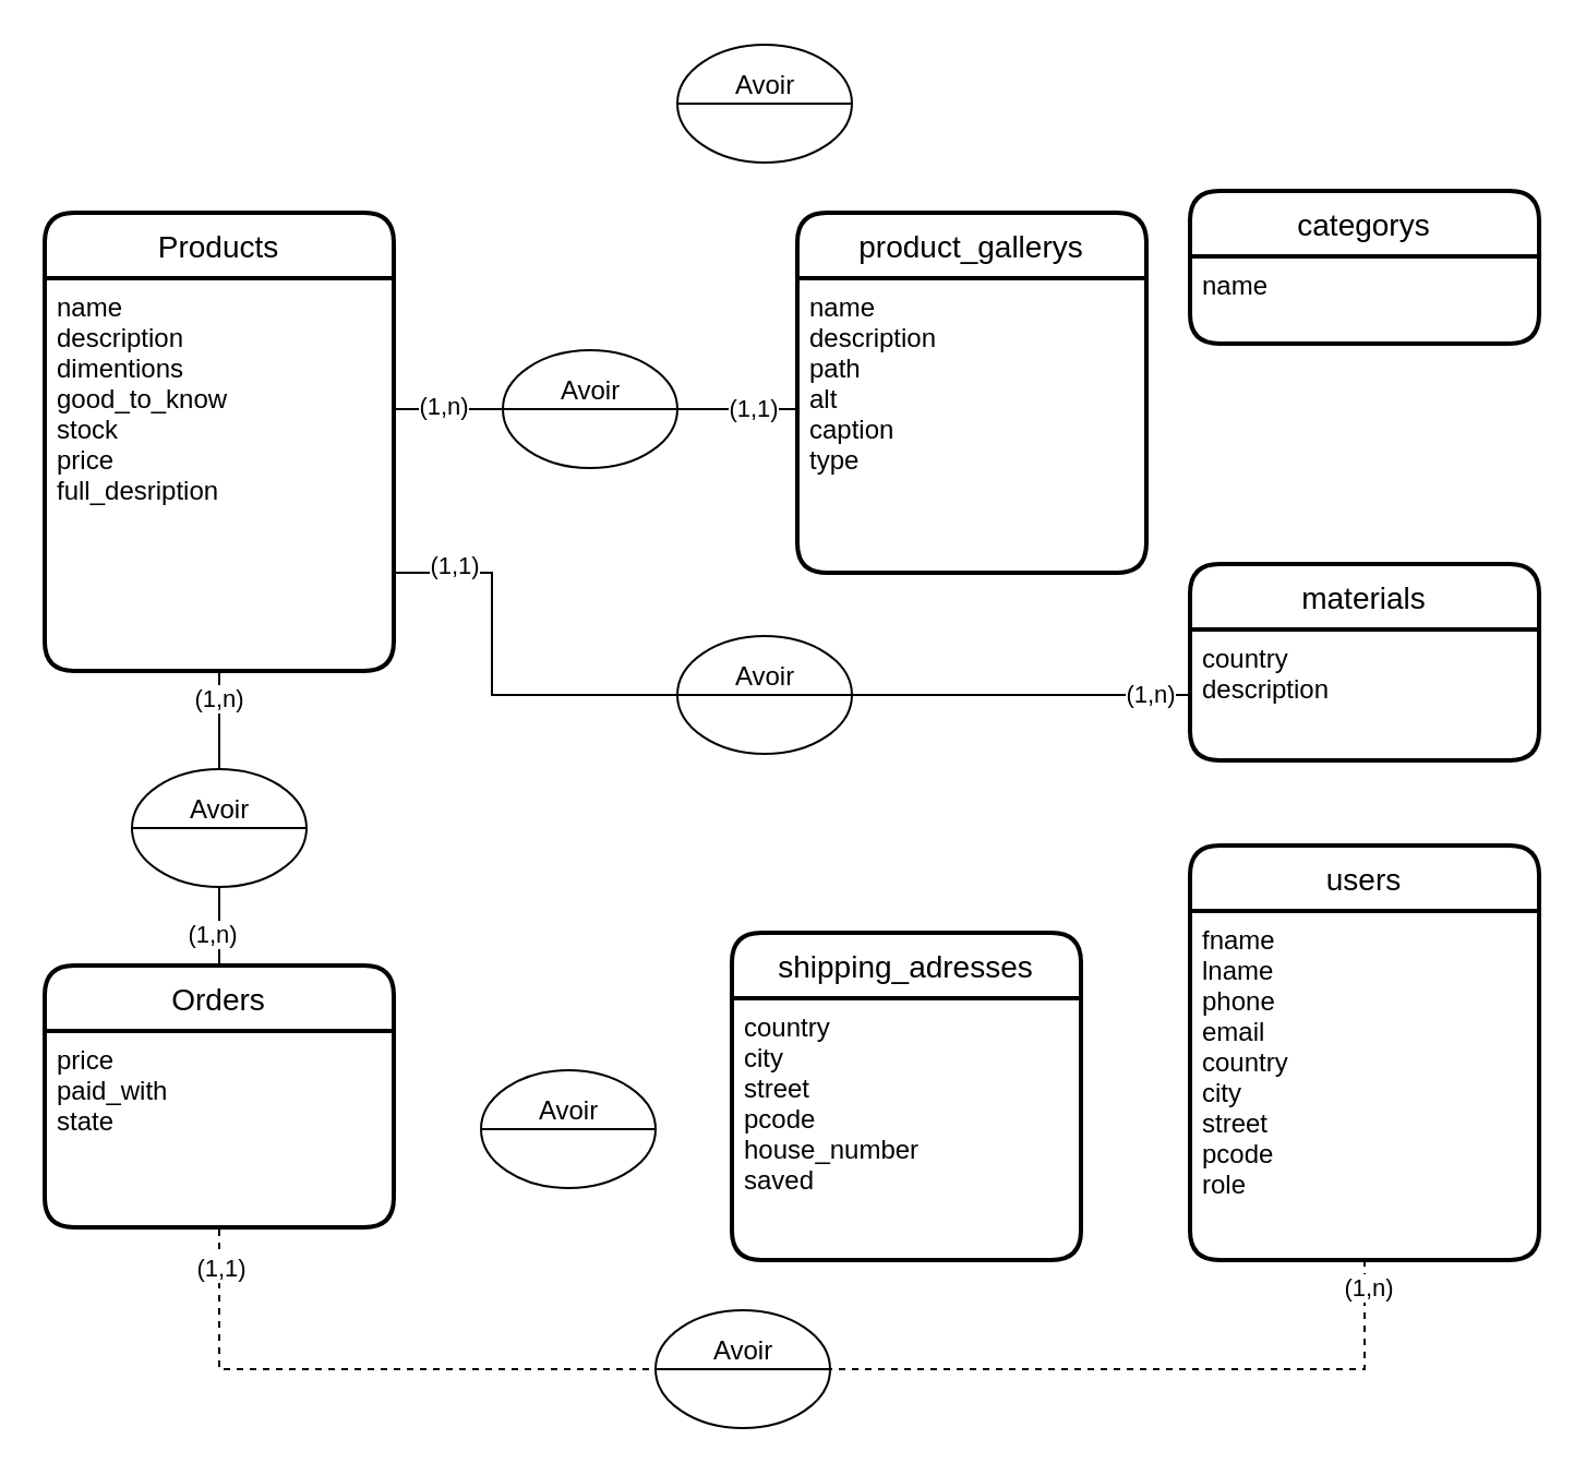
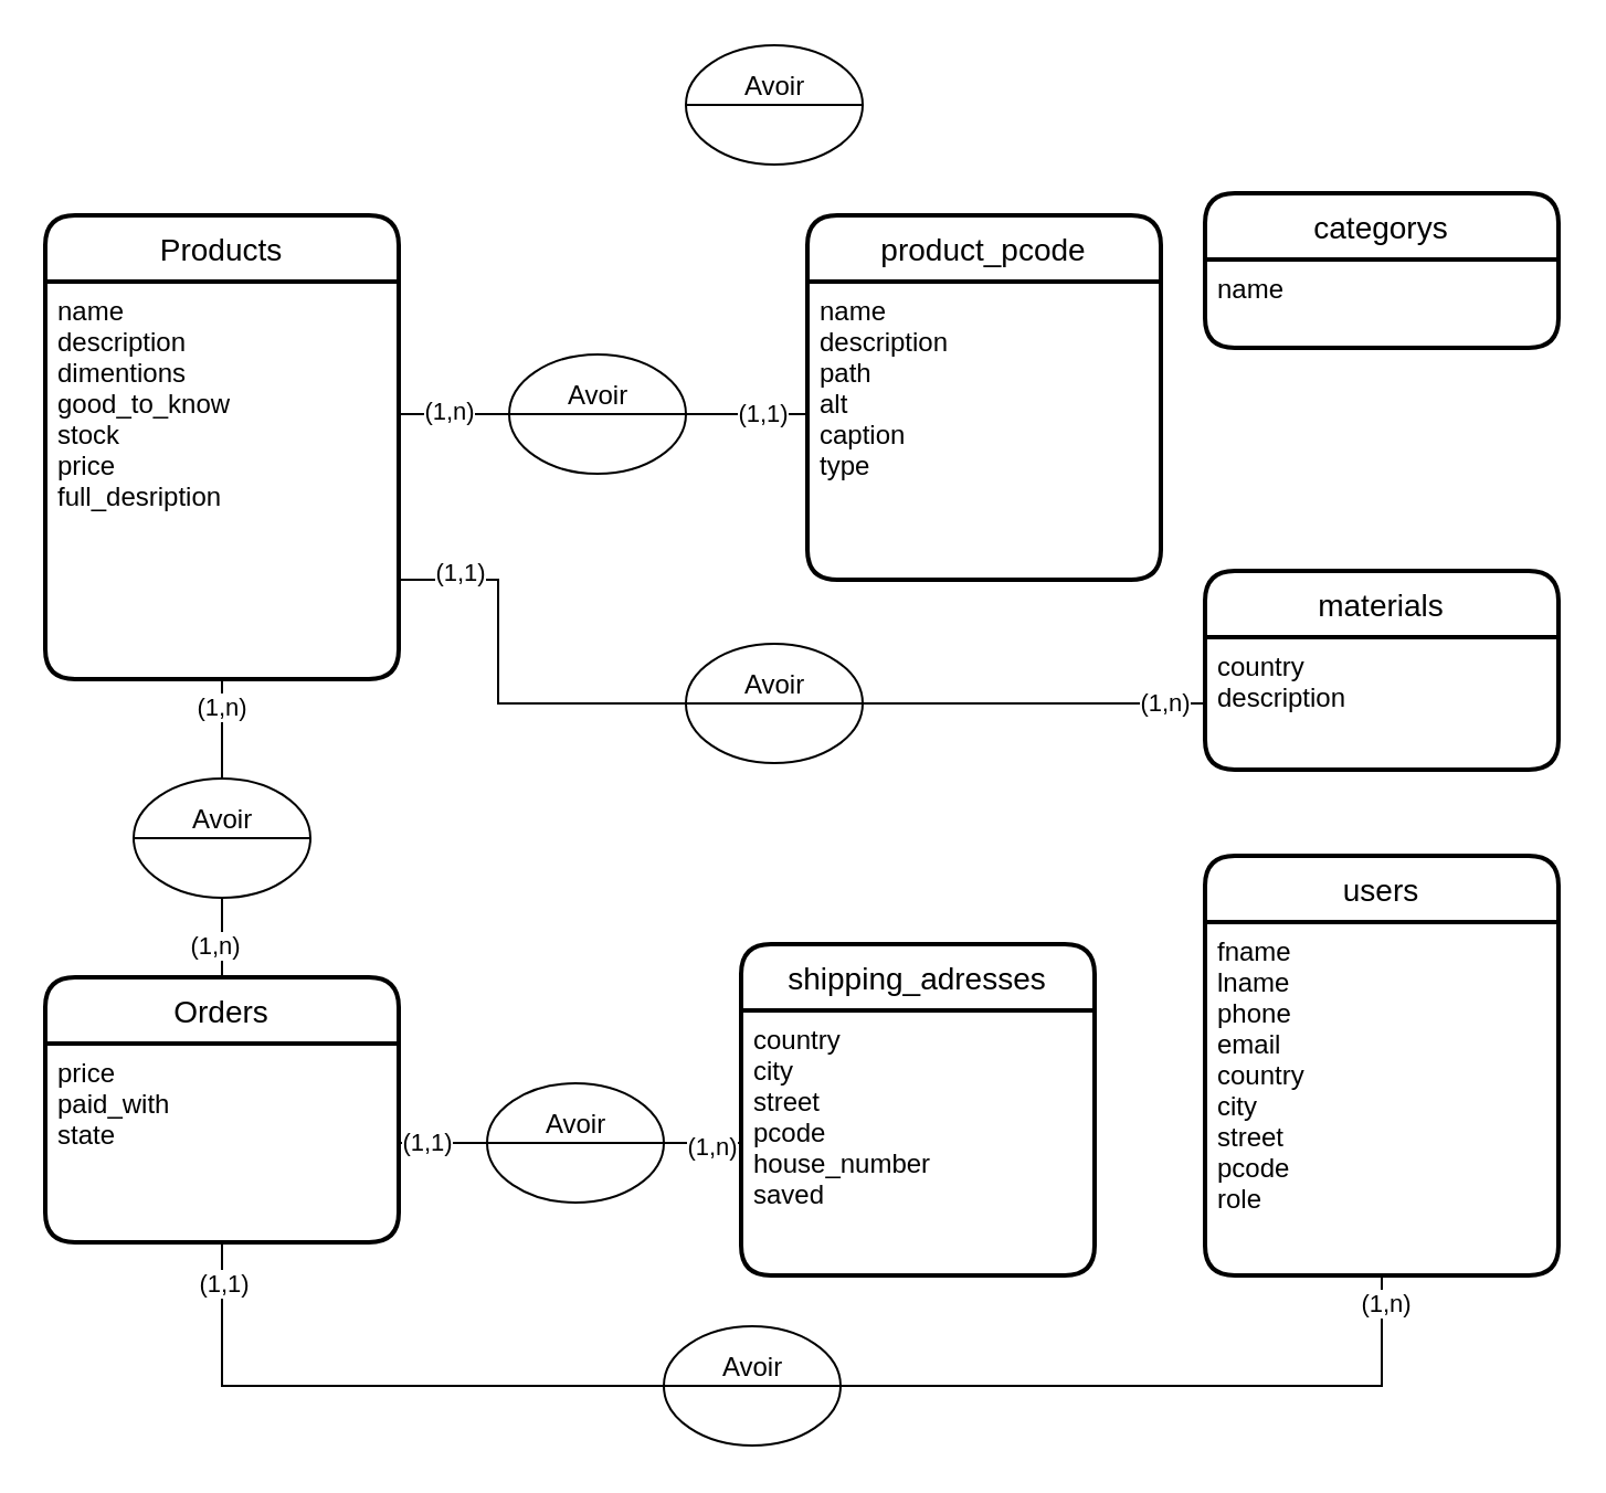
  <mxCell id="0" />
  <mxCell id="1" parent="0" />
  <mxCell id="2" value="Products" style="swimlane;childLayout=stackLayout;horizontal=1;startSize=30;horizontalStack=0;rounded=1;fontSize=14;fontStyle=0;strokeWidth=2;resizeParent=0;resizeLast=1;shadow=0;dashed=0;align=center;" parent="1" vertex="1"><mxGeometry x="20" y="97" width="160" height="210" as="geometry" /></mxCell>
  <mxCell id="3" value="name&#10;description&#10;dimentions&#10;good_to_know&#10;stock&#10;price&#10;full_desription" style="align=left;strokeColor=none;fillColor=none;spacingLeft=4;fontSize=12;verticalAlign=top;resizable=0;rotatable=0;part=1;" parent="2" vertex="1"><mxGeometry y="30" width="160" height="180" as="geometry" /></mxCell>
- <mxCell id="4" value="product_gallerys" style="swimlane;childLayout=stackLayout;horizontal=1;startSize=30;horizontalStack=0;rounded=1;fontSize=14;fontStyle=0;strokeWidth=2;resizeParent=0;resizeLast=1;shadow=0;dashed=0;align=center;" parent="1" vertex="1"><mxGeometry x="365" y="97" width="160" height="165" as="geometry" /></mxCell>
+ <mxCell id="4" value="product_pcode" style="swimlane;childLayout=stackLayout;horizontal=1;startSize=30;horizontalStack=0;rounded=1;fontSize=14;fontStyle=0;strokeWidth=2;resizeParent=0;resizeLast=1;shadow=0;dashed=0;align=center;" parent="1" vertex="1"><mxGeometry x="365" y="97" width="160" height="165" as="geometry" /></mxCell>
  <mxCell id="5" value="name&#10;description&#10;path&#10;alt&#10;caption&#10;type" style="align=left;strokeColor=none;fillColor=none;spacingLeft=4;fontSize=12;verticalAlign=top;resizable=0;rotatable=0;part=1;" parent="4" vertex="1"><mxGeometry y="30" width="160" height="135" as="geometry" /></mxCell>
  <mxCell id="6" value="shipping_adresses" style="swimlane;childLayout=stackLayout;horizontal=1;startSize=30;horizontalStack=0;rounded=1;fontSize=14;fontStyle=0;strokeWidth=2;resizeParent=0;resizeLast=1;shadow=0;dashed=0;align=center;" parent="1" vertex="1"><mxGeometry x="335" y="427" width="160" height="150" as="geometry" /></mxCell>
  <mxCell id="7" value="country&#10;city&#10;street&#10;pcode&#10;house_number&#10;saved" style="align=left;strokeColor=none;fillColor=none;spacingLeft=4;fontSize=12;verticalAlign=top;resizable=0;rotatable=0;part=1;" parent="6" vertex="1"><mxGeometry y="30" width="160" height="120" as="geometry" /></mxCell>
  <mxCell id="8" value="Orders" style="swimlane;childLayout=stackLayout;horizontal=1;startSize=30;horizontalStack=0;rounded=1;fontSize=14;fontStyle=0;strokeWidth=2;resizeParent=0;resizeLast=1;shadow=0;dashed=0;align=center;" parent="1" vertex="1"><mxGeometry x="20" y="442" width="160" height="120" as="geometry" /></mxCell>
  <mxCell id="9" value="price&#10;paid_with&#10;state" style="align=left;strokeColor=none;fillColor=none;spacingLeft=4;fontSize=12;verticalAlign=top;resizable=0;rotatable=0;part=1;" parent="8" vertex="1"><mxGeometry y="30" width="160" height="90" as="geometry" /></mxCell>
- <mxCell id="10" style="edgeStyle=orthogonalEdgeStyle;rounded=0;orthogonalLoop=1;jettySize=auto;html=1;entryX=0.5;entryY=1;entryDx=0;entryDy=0;endArrow=none;endFill=0;dashed=1;" parent="1" source="13" target="9" edge="1"><mxGeometry relative="1" as="geometry"><Array as="points"><mxPoint x="625" y="627" /><mxPoint x="100" y="627" /></Array></mxGeometry></mxCell>
+ <mxCell id="10" style="edgeStyle=orthogonalEdgeStyle;rounded=0;orthogonalLoop=1;jettySize=auto;html=1;entryX=0.5;entryY=1;entryDx=0;entryDy=0;endArrow=none;endFill=0;" parent="1" source="13" target="9" edge="1"><mxGeometry relative="1" as="geometry"><Array as="points"><mxPoint x="625" y="627" /><mxPoint x="100" y="627" /></Array></mxGeometry></mxCell>
  <mxCell id="11" value="(1,n)" style="edgeLabel;html=1;align=center;verticalAlign=middle;resizable=0;points=[];" parent="10" vertex="1" connectable="0"><mxGeometry x="-0.962" y="1" relative="1" as="geometry"><mxPoint as="offset" /></mxGeometry></mxCell>
  <mxCell id="12" value="(1,1)" style="edgeLabel;html=1;align=center;verticalAlign=middle;resizable=0;points=[];" parent="10" vertex="1" connectable="0"><mxGeometry x="0.922" relative="1" as="geometry"><mxPoint y="-7" as="offset" /></mxGeometry></mxCell>
  <mxCell id="13" value="users" style="swimlane;childLayout=stackLayout;horizontal=1;startSize=30;horizontalStack=0;rounded=1;fontSize=14;fontStyle=0;strokeWidth=2;resizeParent=0;resizeLast=1;shadow=0;dashed=0;align=center;" parent="1" vertex="1"><mxGeometry x="545" y="387" width="160" height="190" as="geometry" /></mxCell>
  <mxCell id="14" value="fname&#10;lname&#10;phone&#10;email&#10;country&#10;city&#10;street&#10;pcode&#10;role" style="align=left;strokeColor=none;fillColor=none;spacingLeft=4;fontSize=12;verticalAlign=top;resizable=0;rotatable=0;part=1;" parent="13" vertex="1"><mxGeometry y="30" width="160" height="160" as="geometry" /></mxCell>
  <mxCell id="15" value="categorys" style="swimlane;childLayout=stackLayout;horizontal=1;startSize=30;horizontalStack=0;rounded=1;fontSize=14;fontStyle=0;strokeWidth=2;resizeParent=0;resizeLast=1;shadow=0;dashed=0;align=center;" parent="1" vertex="1"><mxGeometry x="545" y="87" width="160" height="70" as="geometry" /></mxCell>
  <mxCell id="16" value="name" style="align=left;strokeColor=none;fillColor=none;spacingLeft=4;fontSize=12;verticalAlign=top;resizable=0;rotatable=0;part=1;" parent="15" vertex="1"><mxGeometry y="30" width="160" height="40" as="geometry" /></mxCell>
  <mxCell id="17" value="materials" style="swimlane;childLayout=stackLayout;horizontal=1;startSize=30;horizontalStack=0;rounded=1;fontSize=14;fontStyle=0;strokeWidth=2;resizeParent=0;resizeLast=1;shadow=0;dashed=0;align=center;" parent="1" vertex="1"><mxGeometry x="545" y="258" width="160" height="90" as="geometry" /></mxCell>
  <mxCell id="18" value="country&#10;description" style="align=left;strokeColor=none;fillColor=none;spacingLeft=4;fontSize=12;verticalAlign=top;resizable=0;rotatable=0;part=1;" parent="17" vertex="1"><mxGeometry y="30" width="160" height="60" as="geometry" /></mxCell>
+ <mxCell id="19" style="edgeStyle=orthogonalEdgeStyle;rounded=0;orthogonalLoop=1;jettySize=auto;html=1;entryX=0;entryY=0.5;entryDx=0;entryDy=0;endArrow=none;endFill=0;" parent="1" source="9" target="7" edge="1"><mxGeometry relative="1" as="geometry" /></mxCell>
+ <mxCell id="20" value="(1,n)" style="edgeLabel;html=1;align=center;verticalAlign=middle;resizable=0;points=[];" parent="19" vertex="1" connectable="0"><mxGeometry x="0.824" y="-1" relative="1" as="geometry"><mxPoint as="offset" /></mxGeometry></mxCell>
+ <mxCell id="21" value="(1,1)" style="edgeLabel;html=1;align=center;verticalAlign=middle;resizable=0;points=[];" parent="19" vertex="1" connectable="0"><mxGeometry x="-0.894" y="1" relative="1" as="geometry"><mxPoint x="4" as="offset" /></mxGeometry></mxCell>
  <mxCell id="22" style="edgeStyle=orthogonalEdgeStyle;rounded=0;orthogonalLoop=1;jettySize=auto;html=1;entryX=0;entryY=0.5;entryDx=0;entryDy=0;endArrow=none;endFill=0;" parent="1" source="3" target="5" edge="1"><mxGeometry relative="1" as="geometry"><Array as="points"><mxPoint x="220" y="187" /><mxPoint x="220" y="187" /></Array></mxGeometry></mxCell>
  <mxCell id="23" value="(1,n)" style="edgeLabel;html=1;align=center;verticalAlign=middle;resizable=0;points=[];" parent="22" vertex="1" connectable="0"><mxGeometry x="-0.807" y="2" relative="1" as="geometry"><mxPoint x="3" as="offset" /></mxGeometry></mxCell>
  <mxCell id="24" value="(1,1)" style="edgeLabel;html=1;align=center;verticalAlign=middle;resizable=0;points=[];" parent="22" vertex="1" connectable="0"><mxGeometry x="0.81" y="1" relative="1" as="geometry"><mxPoint x="-10" as="offset" /></mxGeometry></mxCell>
  <mxCell id="25" style="edgeStyle=orthogonalEdgeStyle;rounded=0;orthogonalLoop=1;jettySize=auto;html=1;entryX=0;entryY=0.5;entryDx=0;entryDy=0;endArrow=none;endFill=0;exitX=1;exitY=0.5;exitDx=0;exitDy=0;" parent="1" source="30" target="18" edge="1"><mxGeometry relative="1" as="geometry"><mxPoint x="225" y="307" as="sourcePoint" /><Array as="points" /></mxGeometry></mxCell>
  <mxCell id="26" value="(1,n)" style="edgeLabel;html=1;align=center;verticalAlign=middle;resizable=0;points=[];" parent="25" vertex="1" connectable="0"><mxGeometry x="0.886" y="1" relative="1" as="geometry"><mxPoint x="-10" as="offset" /></mxGeometry></mxCell>
  <mxCell id="27" style="edgeStyle=orthogonalEdgeStyle;rounded=0;orthogonalLoop=1;jettySize=auto;html=1;entryX=0;entryY=0.5;entryDx=0;entryDy=0;endArrow=none;endFill=0;exitX=1;exitY=0.75;exitDx=0;exitDy=0;" parent="1" source="3" target="30" edge="1"><mxGeometry relative="1" as="geometry"><mxPoint x="180" y="262" as="sourcePoint" /><mxPoint x="545" y="327" as="targetPoint" /><Array as="points"><mxPoint x="225" y="262" /><mxPoint x="225" y="318" /></Array></mxGeometry></mxCell>
  <mxCell id="28" value="(1,1)" style="edgeLabel;html=1;align=center;verticalAlign=middle;resizable=0;points=[];" parent="27" vertex="1" connectable="0"><mxGeometry x="-0.714" y="4" relative="1" as="geometry"><mxPoint as="offset" /></mxGeometry></mxCell>
  <mxCell id="29" value="" style="group" parent="1" vertex="1" connectable="0"><mxGeometry x="310" y="291" width="80" height="54" as="geometry" /></mxCell>
  <mxCell id="30" value="" style="shape=lineEllipse;perimeter=ellipsePerimeter;whiteSpace=wrap;html=1;backgroundOutline=1;" parent="29" vertex="1"><mxGeometry width="80" height="54" as="geometry" /></mxCell>
  <mxCell id="31" value="Avoir" style="text;html=1;align=center;verticalAlign=middle;resizable=0;points=[];autosize=1;" parent="29" vertex="1"><mxGeometry x="20" y="9" width="40" height="20" as="geometry" /></mxCell>
  <mxCell id="32" value="" style="group" parent="1" vertex="1" connectable="0"><mxGeometry x="230" y="160" width="80" height="54" as="geometry" /></mxCell>
  <mxCell id="33" value="" style="shape=lineEllipse;perimeter=ellipsePerimeter;whiteSpace=wrap;html=1;backgroundOutline=1;" parent="32" vertex="1"><mxGeometry width="80" height="54" as="geometry" /></mxCell>
  <mxCell id="34" value="Avoir" style="text;html=1;align=center;verticalAlign=middle;resizable=0;points=[];autosize=1;" parent="32" vertex="1"><mxGeometry x="20" y="9" width="40" height="20" as="geometry" /></mxCell>
  <mxCell id="35" value="" style="group" parent="1" vertex="1" connectable="0"><mxGeometry x="310" y="20" width="80" height="54" as="geometry" /></mxCell>
  <mxCell id="36" value="" style="shape=lineEllipse;perimeter=ellipsePerimeter;whiteSpace=wrap;html=1;backgroundOutline=1;" parent="35" vertex="1"><mxGeometry width="80" height="54" as="geometry" /></mxCell>
  <mxCell id="37" value="Avoir" style="text;html=1;align=center;verticalAlign=middle;resizable=0;points=[];autosize=1;" parent="35" vertex="1"><mxGeometry x="20" y="9" width="40" height="20" as="geometry" /></mxCell>
  <mxCell id="38" value="" style="group" parent="1" vertex="1" connectable="0"><mxGeometry x="220" y="490" width="80" height="54" as="geometry" /></mxCell>
  <mxCell id="39" value="" style="shape=lineEllipse;perimeter=ellipsePerimeter;whiteSpace=wrap;html=1;backgroundOutline=1;" parent="38" vertex="1"><mxGeometry width="80" height="54" as="geometry" /></mxCell>
  <mxCell id="40" value="Avoir" style="text;html=1;align=center;verticalAlign=middle;resizable=0;points=[];autosize=1;" parent="38" vertex="1"><mxGeometry x="20" y="9" width="40" height="20" as="geometry" /></mxCell>
  <mxCell id="41" value="" style="group" parent="1" vertex="1" connectable="0"><mxGeometry x="300" y="600" width="80" height="54" as="geometry" /></mxCell>
  <mxCell id="42" value="" style="shape=lineEllipse;perimeter=ellipsePerimeter;whiteSpace=wrap;html=1;backgroundOutline=1;" parent="41" vertex="1"><mxGeometry width="80" height="54" as="geometry" /></mxCell>
  <mxCell id="43" value="Avoir" style="text;html=1;align=center;verticalAlign=middle;resizable=0;points=[];autosize=1;" parent="41" vertex="1"><mxGeometry x="20" y="9" width="40" height="20" as="geometry" /></mxCell>
  <mxCell id="44" style="edgeStyle=orthogonalEdgeStyle;rounded=0;orthogonalLoop=1;jettySize=auto;html=1;entryX=0.5;entryY=0;entryDx=0;entryDy=0;endArrow=none;endFill=0;" edge="1" parent="1" source="3" target="8"><mxGeometry relative="1" as="geometry" /></mxCell>
  <mxCell id="45" value="(1,n)" style="edgeLabel;html=1;align=center;verticalAlign=middle;resizable=0;points=[];" vertex="1" connectable="0" parent="44"><mxGeometry x="0.781" y="-4" relative="1" as="geometry"><mxPoint as="offset" /></mxGeometry></mxCell>
  <mxCell id="46" value="(1,n)" style="edgeLabel;html=1;align=center;verticalAlign=middle;resizable=0;points=[];" vertex="1" connectable="0" parent="44"><mxGeometry x="-0.819" y="-1" relative="1" as="geometry"><mxPoint as="offset" /></mxGeometry></mxCell>
  <mxCell id="47" value="" style="group" vertex="1" connectable="0" parent="1"><mxGeometry x="60" y="352" width="80" height="54" as="geometry" /></mxCell>
  <mxCell id="48" value="" style="shape=lineEllipse;perimeter=ellipsePerimeter;whiteSpace=wrap;html=1;backgroundOutline=1;" vertex="1" parent="47"><mxGeometry width="80" height="54" as="geometry" /></mxCell>
  <mxCell id="49" value="Avoir" style="text;html=1;align=center;verticalAlign=middle;resizable=0;points=[];autosize=1;" vertex="1" parent="47"><mxGeometry x="20" y="9" width="40" height="20" as="geometry" /></mxCell>
